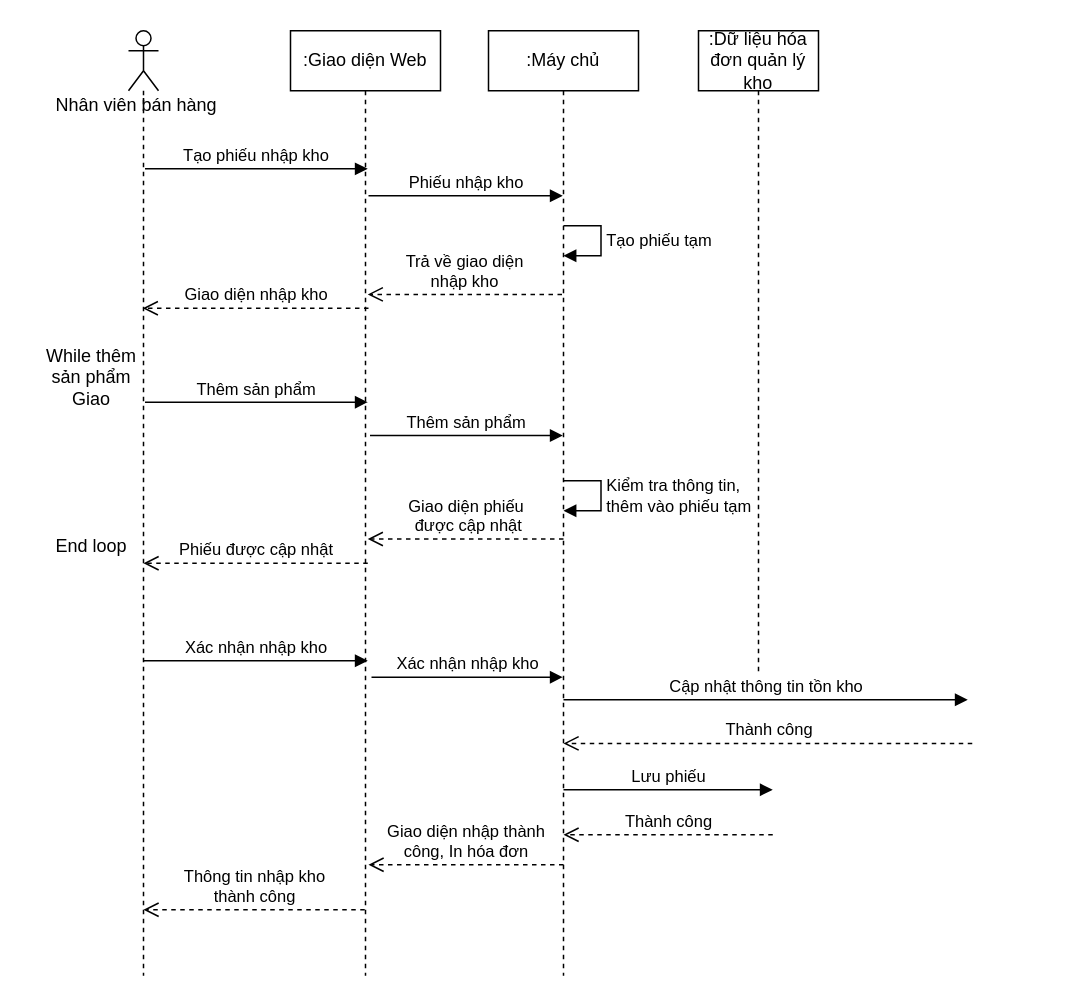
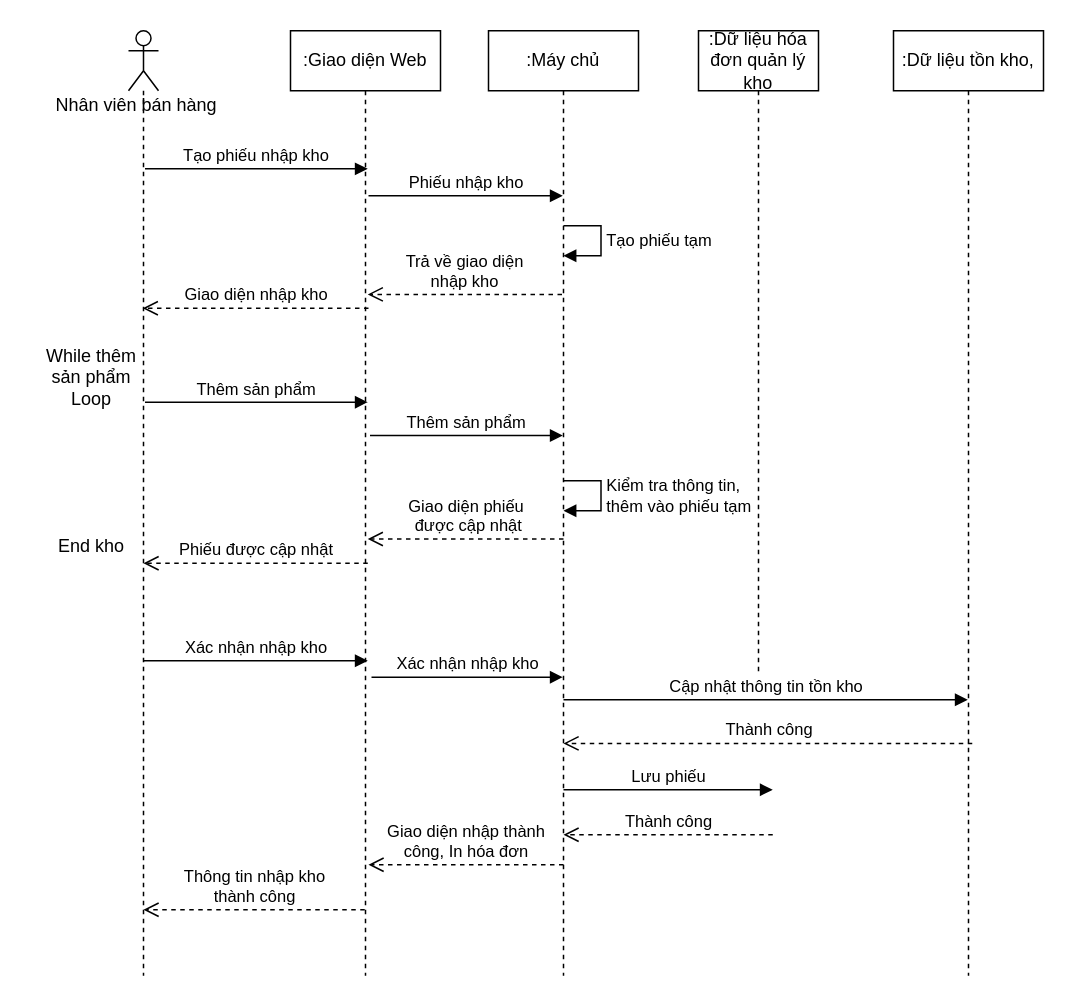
  <mxCell id="0" />
  <mxCell id="1" parent="0" />
  <mxCell id="2" value="" style="shape=umlLifeline;participant=umlActor;perimeter=lifelinePerimeter;whiteSpace=wrap;html=1;container=1;collapsible=0;recursiveResize=0;verticalAlign=top;spacingTop=36;outlineConnect=0;" vertex="1" parent="1"><mxGeometry x="85" y="20" width="20" height="630" as="geometry" /></mxCell>
  <mxCell id="3" value=":Giao diện Web" style="shape=umlLifeline;perimeter=lifelinePerimeter;whiteSpace=wrap;html=1;container=1;collapsible=0;recursiveResize=0;outlineConnect=0;" vertex="1" parent="1"><mxGeometry x="193" y="20" width="100" height="630" as="geometry" /></mxCell>
  <mxCell id="4" value=":Máy chủ" style="shape=umlLifeline;perimeter=lifelinePerimeter;whiteSpace=wrap;html=1;container=1;collapsible=0;recursiveResize=0;outlineConnect=0;" vertex="1" parent="1"><mxGeometry x="325" y="20" width="100" height="630" as="geometry" /></mxCell>
  <mxCell id="5" value="Kiểm tra thông tin,&lt;br&gt;thêm vào phiếu tạm" style="edgeStyle=orthogonalEdgeStyle;html=1;align=left;spacingLeft=2;endArrow=block;rounded=0;entryX=1;entryY=0;" edge="1" parent="4"><mxGeometry relative="1" as="geometry"><mxPoint x="50" y="300" as="sourcePoint" /><Array as="points"><mxPoint x="75" y="300" /></Array><mxPoint x="50" y="320" as="targetPoint" /></mxGeometry></mxCell>
  <mxCell id="6" value="Tạo phiếu tạm" style="edgeStyle=orthogonalEdgeStyle;html=1;align=left;spacingLeft=2;endArrow=block;rounded=0;entryX=1;entryY=0;" edge="1" parent="4"><mxGeometry relative="1" as="geometry"><mxPoint x="50" y="130" as="sourcePoint" /><Array as="points"><mxPoint x="75" y="130" /></Array><mxPoint x="50" y="150" as="targetPoint" /></mxGeometry></mxCell>
  <mxCell id="7" value="Thông tin nhập kho&lt;br&gt;thành công" style="html=1;verticalAlign=bottom;endArrow=open;dashed=1;endSize=8;rounded=0;" edge="1" parent="4"><mxGeometry relative="1" as="geometry"><mxPoint x="-82.5" y="586" as="sourcePoint" /><mxPoint x="-230" y="586" as="targetPoint" /></mxGeometry></mxCell>
  <mxCell id="8" value="Thành công" style="html=1;verticalAlign=bottom;endArrow=open;dashed=1;endSize=8;rounded=0;" edge="1" parent="4"><mxGeometry relative="1" as="geometry"><mxPoint x="189.5" y="536" as="sourcePoint" /><mxPoint x="50" y="536" as="targetPoint" /></mxGeometry></mxCell>
  <mxCell id="9" value="Lưu phiếu" style="html=1;verticalAlign=bottom;endArrow=block;rounded=0;" edge="1" parent="4"><mxGeometry width="80" relative="1" as="geometry"><mxPoint x="50" y="506" as="sourcePoint" /><mxPoint x="189.5" y="506" as="targetPoint" /></mxGeometry></mxCell>
  <mxCell id="10" value="Xác nhận nhập kho" style="html=1;verticalAlign=bottom;endArrow=block;rounded=0;" edge="1" parent="4"><mxGeometry width="80" relative="1" as="geometry"><mxPoint x="-230" y="420" as="sourcePoint" /><mxPoint x="-80.5" y="420" as="targetPoint" /></mxGeometry></mxCell>
  <mxCell id="11" value="Xác nhận nhập kho" style="html=1;verticalAlign=bottom;endArrow=block;rounded=0;" edge="1" parent="4"><mxGeometry width="80" relative="1" as="geometry"><mxPoint x="-78" y="431" as="sourcePoint" /><mxPoint x="49.5" y="430.96" as="targetPoint" /></mxGeometry></mxCell>
  <mxCell id="12" value="Giao diện nhập thành&lt;br&gt;công, In hóa đơn" style="html=1;verticalAlign=bottom;endArrow=open;dashed=1;endSize=8;rounded=0;" edge="1" parent="4"><mxGeometry relative="1" as="geometry"><mxPoint x="50" y="556" as="sourcePoint" /><mxPoint x="-80" y="556" as="targetPoint" /></mxGeometry></mxCell>
  <mxCell id="13" value="Cập nhật thông tin tồn kho" style="html=1;verticalAlign=bottom;endArrow=block;rounded=0;exitX=0.5;exitY=0.49;exitDx=0;exitDy=0;exitPerimeter=0;" edge="1" parent="4"><mxGeometry width="80" relative="1" as="geometry"><mxPoint x="50" y="446" as="sourcePoint" /><mxPoint x="319.5" y="446" as="targetPoint" /></mxGeometry></mxCell>
  <mxCell id="14" value="Thành công" style="html=1;verticalAlign=bottom;endArrow=open;dashed=1;endSize=8;rounded=0;exitX=0.52;exitY=0.645;exitDx=0;exitDy=0;exitPerimeter=0;" edge="1" parent="4"><mxGeometry relative="1" as="geometry"><mxPoint x="322.5" y="475.1" as="sourcePoint" /><mxPoint x="50" y="475.1" as="targetPoint" /></mxGeometry></mxCell>
  <mxCell id="15" value="Nhân viên bán hàng" style="text;html=1;align=center;verticalAlign=middle;resizable=0;points=[];autosize=1;strokeColor=none;fillColor=none;" vertex="1" parent="1"><mxGeometry x="30" y="60" width="120" height="20" as="geometry" /></mxCell>
  <mxCell id="16" value="Tạo phiếu nhập kho" style="html=1;verticalAlign=bottom;endArrow=block;rounded=0;exitX=0.55;exitY=0.173;exitDx=0;exitDy=0;exitPerimeter=0;" edge="1" parent="1"><mxGeometry relative="1" as="geometry"><mxPoint x="96" y="112.07" as="sourcePoint" /><mxPoint x="244.5" y="112.07" as="targetPoint" /></mxGeometry></mxCell>
  <mxCell id="17" value="Giao diện nhập kho" style="html=1;verticalAlign=bottom;endArrow=open;dashed=1;endSize=8;rounded=0;" edge="1" parent="1"><mxGeometry relative="1" as="geometry"><mxPoint x="94.5" y="204.98" as="targetPoint" /><mxPoint x="245" y="205" as="sourcePoint" /></mxGeometry></mxCell>
  <mxCell id="18" value=":Dữ liệu hóa đơn quản lý kho" style="shape=umlLifeline;perimeter=lifelinePerimeter;whiteSpace=wrap;html=1;container=1;collapsible=0;recursiveResize=0;outlineConnect=0;" vertex="1" parent="1"><mxGeometry x="465" y="20" width="80" height="430" as="geometry" /></mxCell>
  <mxCell id="19" value="Phiếu nhập kho" style="html=1;verticalAlign=bottom;endArrow=block;rounded=0;exitX=0.5;exitY=0.2;exitDx=0;exitDy=0;exitPerimeter=0;" edge="1" parent="1"><mxGeometry width="80" relative="1" as="geometry"><mxPoint x="245" y="130" as="sourcePoint" /><mxPoint x="374.5" y="130" as="targetPoint" /></mxGeometry></mxCell>
  <mxCell id="20" value="Trả về giao diện&lt;br&gt;nhập kho" style="html=1;verticalAlign=bottom;endArrow=open;dashed=1;endSize=8;rounded=0;exitX=0.49;exitY=0.325;exitDx=0;exitDy=0;exitPerimeter=0;" edge="1" parent="1"><mxGeometry relative="1" as="geometry"><mxPoint x="244.5" y="195.75" as="targetPoint" /><mxPoint x="374" y="195.75" as="sourcePoint" /></mxGeometry></mxCell>
  <mxCell id="21" value="Thêm sản phẩm" style="html=1;verticalAlign=bottom;endArrow=block;rounded=0;exitX=0.55;exitY=0.418;exitDx=0;exitDy=0;exitPerimeter=0;" edge="1" parent="1"><mxGeometry width="80" relative="1" as="geometry"><mxPoint x="96" y="267.62" as="sourcePoint" /><mxPoint x="244.5" y="267.62" as="targetPoint" /></mxGeometry></mxCell>
  <mxCell id="22" value="Thêm sản phẩm" style="html=1;verticalAlign=bottom;endArrow=block;rounded=0;exitX=0.51;exitY=0.444;exitDx=0;exitDy=0;exitPerimeter=0;" edge="1" parent="1"><mxGeometry width="80" relative="1" as="geometry"><mxPoint x="246" y="289.88" as="sourcePoint" /><mxPoint x="374.5" y="289.88" as="targetPoint" /></mxGeometry></mxCell>
+ <mxCell id="23" value=":Dữ liệu tồn kho," style="shape=umlLifeline;perimeter=lifelinePerimeter;whiteSpace=wrap;html=1;container=1;collapsible=0;recursiveResize=0;outlineConnect=0;" vertex="1" parent="1"><mxGeometry x="595" y="20" width="100" height="630" as="geometry" /></mxCell>
  <mxCell id="24" value="Giao diện phiếu&lt;br&gt;&amp;nbsp;được cập nhật" style="html=1;verticalAlign=bottom;endArrow=open;dashed=1;endSize=8;rounded=0;exitX=0.5;exitY=0.682;exitDx=0;exitDy=0;exitPerimeter=0;" edge="1" parent="1"><mxGeometry relative="1" as="geometry"><mxPoint x="244.5" y="358.82" as="targetPoint" /><mxPoint x="375" y="358.82" as="sourcePoint" /></mxGeometry></mxCell>
  <mxCell id="25" value="Phiếu được cập nhật" style="html=1;verticalAlign=bottom;endArrow=open;dashed=1;endSize=8;rounded=0;" edge="1" parent="1"><mxGeometry relative="1" as="geometry"><mxPoint x="95" y="375" as="targetPoint" /><mxPoint x="244.5" y="375" as="sourcePoint" /></mxGeometry></mxCell>
- <mxCell id="26" value="While thêm &lt;br&gt;sản phẩm&lt;br&gt;Giao" style="text;html=1;align=center;verticalAlign=middle;resizable=0;points=[];autosize=1;strokeColor=none;fillColor=none;" vertex="1" parent="1"><mxGeometry x="20" y="226" width="80" height="50" as="geometry" /></mxCell>
- <mxCell id="27" value="End loop" style="text;html=1;align=center;verticalAlign=middle;resizable=0;points=[];autosize=1;strokeColor=none;fillColor=none;" vertex="1" parent="1"><mxGeometry x="30" y="354" width="60" height="20" as="geometry" /></mxCell>
+ <mxCell id="26" value="While thêm &lt;br&gt;sản phẩm&lt;br&gt;Loop" style="text;html=1;align=center;verticalAlign=middle;resizable=0;points=[];autosize=1;strokeColor=none;fillColor=none;" vertex="1" parent="1"><mxGeometry x="20" y="226" width="80" height="50" as="geometry" /></mxCell>
+ <mxCell id="27" value="End kho" style="text;html=1;align=center;verticalAlign=middle;resizable=0;points=[];autosize=1;strokeColor=none;fillColor=none;" vertex="1" parent="1"><mxGeometry x="30" y="354" width="60" height="20" as="geometry" /></mxCell>
